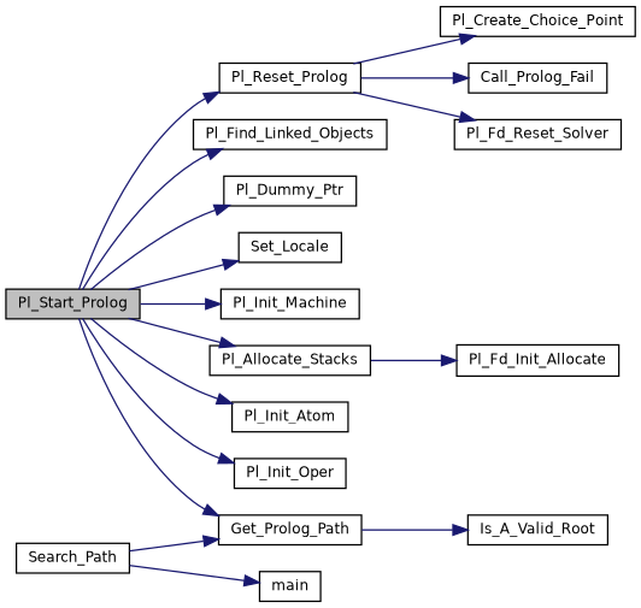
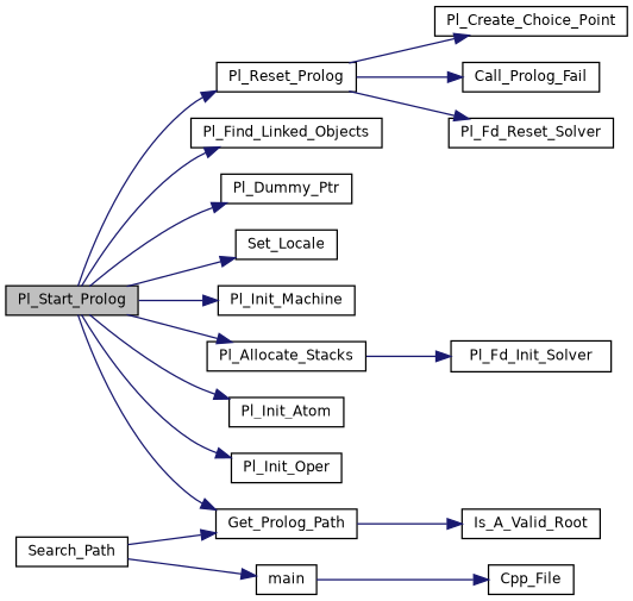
  digraph {
    rankdir=LR
    node [color=black fillcolor=white fontname=Helvetica fontsize=10 shape=record style=filled]
    edge [color=midnightblue fontname=Helvetica fontsize=10 labelfontname=Helvetica labelfontsize=10 style=solid]
    n1 [fillcolor=grey75 fontcolor=black height=0.2 label=Pl_Start_Prolog width=0.4]
    n2 [height=0.2 label=Pl_Dummy_Ptr width=0.4]
    n3 [height=0.2 label=Set_Locale width=0.4]
    n4 [height=0.2 label=Get_Prolog_Path width=0.4]
    n5 [height=0.2 label=Pl_Init_Machine width=0.4]
    n6 [height=0.2 label=Pl_Allocate_Stacks width=0.4]
    n7 [height=0.2 label=Pl_Init_Atom width=0.4]
    n8 [height=0.2 label=Pl_Init_Oper width=0.4]
    n9 [height=0.2 label=Pl_Reset_Prolog width=0.4]
    n10 [height=0.2 label=Pl_Find_Linked_Objects width=0.4]
    n11 [height=0.2 label=Is_A_Valid_Root width=0.4]
-   n12 [height=0.2 label=Pl_Fd_Init_Allocate width=0.4]
+   n12 [height=0.2 label=Pl_Fd_Init_Solver width=0.4]
    n13 [height=0.2 label=Pl_Create_Choice_Point width=0.4]
    n14 [height=0.2 label=Call_Prolog_Fail width=0.4]
    n15 [height=0.2 label=Pl_Fd_Reset_Solver width=0.4]
    n16 [height=0.2 label=Search_Path width=0.4]
    n17 [height=0.2 label=main width=0.4]
+   n18 [height=0.2 label=Cpp_File width=0.4]
    n1 -> n2
    n1 -> n3
    n1 -> n4
    n1 -> n5
    n1 -> n6
    n1 -> n7
    n1 -> n8
    n1 -> n9
    n1 -> n10
    n4 -> n11
    n6 -> n12
    n9 -> n13
    n9 -> n14
    n9 -> n15
    n16 -> n4
    n16 -> n17
+   n17 -> n18
  }
